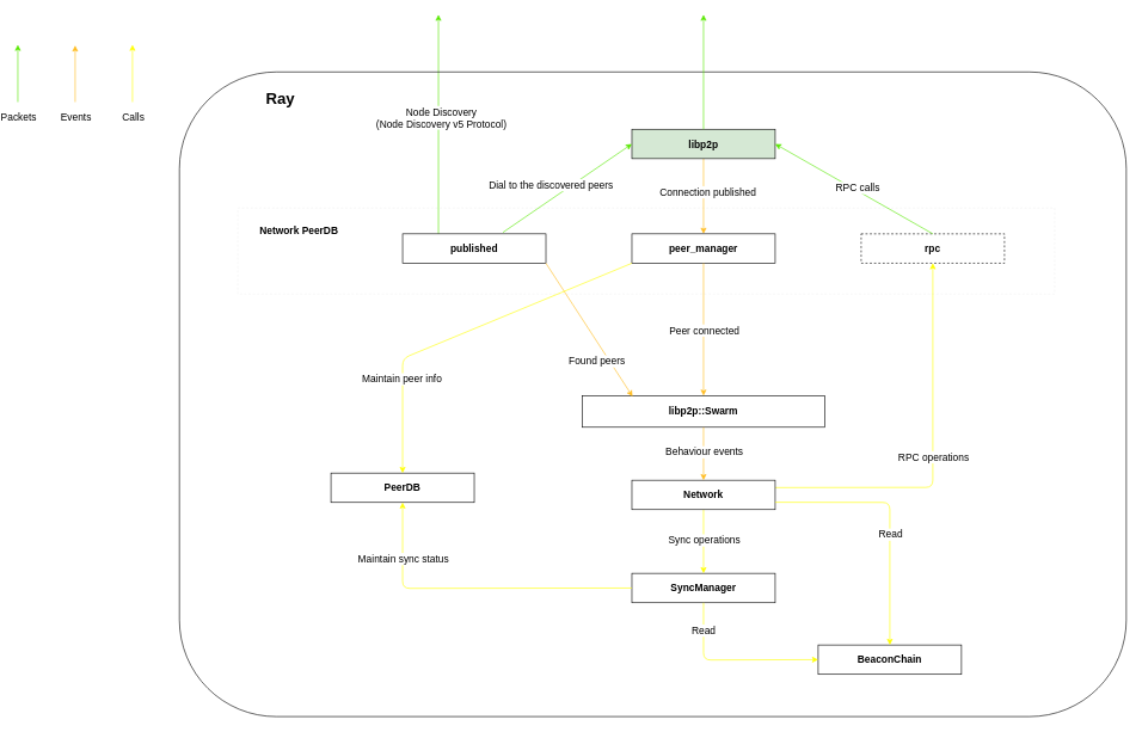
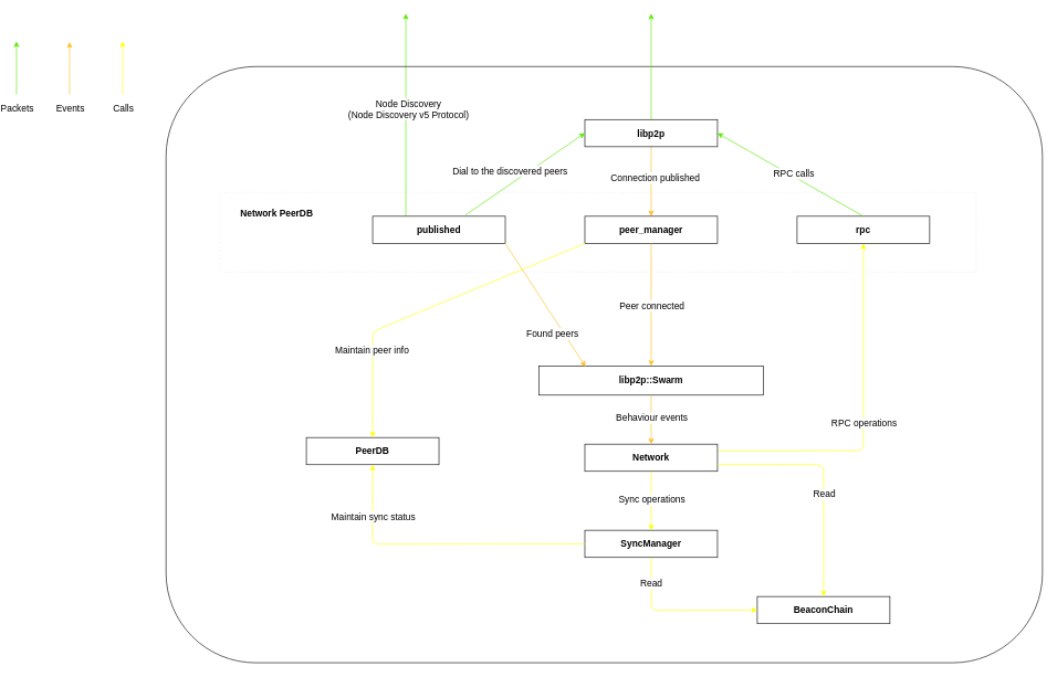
  <mxCell id="0" />
  <mxCell id="1" parent="0" />
  <mxCell id="2" value="" style="rounded=0;whiteSpace=wrap;html=1;fontSize=14;dashed=1;strokeColor=#F0F0F0;" parent="1" vertex="1"><mxGeometry x="327" y="290" width="1140" height="120" as="geometry" /></mxCell>
  <mxCell id="3" value="" style="endArrow=classic;html=1;fontSize=18;fillColor=#60a917;strokeColor=#58E800;exitX=0.25;exitY=0;exitDx=0;exitDy=0;" parent="1" source="10" edge="1"><mxGeometry x="-680" y="-450" width="50" height="50" as="geometry"><mxPoint x="477" y="110" as="sourcePoint" /><mxPoint x="607" y="20" as="targetPoint" /></mxGeometry></mxCell>
  <mxCell id="4" value="Node Discovery&lt;br&gt;(Node Discovery v5 Protocol)" style="edgeLabel;html=1;align=center;verticalAlign=middle;resizable=0;points=[];fontSize=14;" parent="3" vertex="1" connectable="0"><mxGeometry relative="1" as="geometry"><mxPoint x="3" y="-10" as="offset" /></mxGeometry></mxCell>
  <mxCell id="5" value="" style="endArrow=classic;html=1;fontSize=18;fillColor=#e3c800;strokeColor=#FFBC21;" parent="1" edge="1"><mxGeometry x="-1067" y="-1007" width="50" height="50" as="geometry"><mxPoint x="100" y="142" as="sourcePoint" /><mxPoint x="100" y="63" as="targetPoint" /></mxGeometry></mxCell>
  <mxCell id="6" value="Events" style="edgeLabel;html=1;align=center;verticalAlign=middle;resizable=0;points=[];fontSize=14;" parent="5" vertex="1" connectable="0"><mxGeometry relative="1" as="geometry"><mxPoint y="60" as="offset" /></mxGeometry></mxCell>
  <mxCell id="7" value="" style="endArrow=classic;html=1;fontSize=18;fillColor=#e3c800;strokeColor=#FFBC21;exitX=0.5;exitY=1;exitDx=0;exitDy=0;entryX=0.5;entryY=0;entryDx=0;entryDy=0;" parent="1" source="14" target="11" edge="1"><mxGeometry x="-135" y="-650" width="50" height="50" as="geometry"><mxPoint x="1002" y="250" as="sourcePoint" /><mxPoint x="1362" y="250" as="targetPoint" /></mxGeometry></mxCell>
  <mxCell id="8" value="Connection published" style="edgeLabel;html=1;align=center;verticalAlign=middle;resizable=0;points=[];fontSize=14;" parent="7" vertex="1" connectable="0"><mxGeometry relative="1" as="geometry"><mxPoint x="5" y="-7" as="offset" /></mxGeometry></mxCell>
  <mxCell id="9" value="&lt;span style=&quot;font-size: 12px&quot;&gt;&lt;br&gt;&lt;/span&gt;" style="rounded=1;whiteSpace=wrap;html=1;fontSize=14;fillColor=none;" parent="1" vertex="1"><mxGeometry x="245.5" y="100" width="1321.5" height="900" as="geometry" /></mxCell>
  <mxCell id="10" value="published" style="rounded=0;whiteSpace=wrap;html=1;fontSize=14;fontStyle=1" parent="1" vertex="1"><mxGeometry x="557" y="326" width="200" height="41" as="geometry" /></mxCell>
  <mxCell id="11" value="peer_manager" style="rounded=0;whiteSpace=wrap;html=1;fontSize=14;fontStyle=1" parent="1" vertex="1"><mxGeometry y="326" width="200" height="41" as="geometry" x="877" /></mxCell>
- <mxCell id="12" value="rpc" style="rounded=0;whiteSpace=wrap;html=1;fontSize=14;fontStyle=1;dashed=1;" parent="1" vertex="1"><mxGeometry x="1197" y="326" width="200" height="41" as="geometry" /></mxCell>
+ <mxCell id="12" value="rpc" style="rounded=0;whiteSpace=wrap;html=1;fontSize=14;fontStyle=1" parent="1" vertex="1"><mxGeometry x="1197" y="326" width="200" height="41" as="geometry" /></mxCell>
  <mxCell id="13" value="BeaconChain" style="rounded=0;whiteSpace=wrap;html=1;fontSize=14;fontStyle=1" parent="1" vertex="1"><mxGeometry x="1137" y="900" width="200" height="41" as="geometry" /></mxCell>
- <mxCell id="14" value="libp2p" style="rounded=0;whiteSpace=wrap;html=1;fontSize=14;fontStyle=1;fillColor=#d5e8d4;" parent="1" vertex="1"><mxGeometry y="180" width="200" height="41" as="geometry" x="877" /></mxCell>
+ <mxCell id="14" value="libp2p" style="rounded=0;whiteSpace=wrap;html=1;fontSize=14;fontStyle=1" parent="1" vertex="1"><mxGeometry y="180" width="200" height="41" as="geometry" x="877" /></mxCell>
  <mxCell id="15" value="" style="endArrow=classic;html=1;fontSize=18;fillColor=#60a917;strokeColor=#58E800;exitX=0.7;exitY=-0.049;exitDx=0;exitDy=0;entryX=0;entryY=0.5;entryDx=0;entryDy=0;exitPerimeter=0;" parent="1" source="10" target="14" edge="1"><mxGeometry x="-470" y="-510" width="50" height="50" as="geometry"><mxPoint x="817" y="240" as="sourcePoint" /><mxPoint x="817" y="-40" as="targetPoint" /></mxGeometry></mxCell>
  <mxCell id="16" value="Dial to the discovered peers" style="edgeLabel;html=1;align=center;verticalAlign=middle;resizable=0;points=[];fontSize=14;" parent="15" vertex="1" connectable="0"><mxGeometry relative="1" as="geometry"><mxPoint x="-23" y="-5" as="offset" /></mxGeometry></mxCell>
  <mxCell id="17" value="" style="endArrow=classic;html=1;fontSize=18;fillColor=#60a917;strokeColor=#58E800;exitX=0.25;exitY=0;exitDx=0;exitDy=0;" parent="1" edge="1"><mxGeometry x="-1267" y="-608" width="50" height="50" as="geometry"><mxPoint x="20" y="142" as="sourcePoint" /><mxPoint x="20" y="62" as="targetPoint" /></mxGeometry></mxCell>
  <mxCell id="18" value="Packets" style="edgeLabel;html=1;align=center;verticalAlign=middle;resizable=0;points=[];fontSize=14;" parent="17" vertex="1" connectable="0"><mxGeometry relative="1" as="geometry"><mxPoint y="60" as="offset" /></mxGeometry></mxCell>
  <mxCell id="19" value="" style="endArrow=classic;html=1;fontSize=18;fillColor=#e3c800;strokeColor=#FFBC21;exitX=0.5;exitY=1;exitDx=0;exitDy=0;entryX=0.5;entryY=0;entryDx=0;entryDy=0;" parent="1" source="11" target="34" edge="1"><mxGeometry x="-285" y="360" width="50" height="50" as="geometry"><mxPoint x="1222" y="990" as="sourcePoint" /><mxPoint x="977" y="445" as="targetPoint" /></mxGeometry></mxCell>
  <mxCell id="20" value="Peer connected" style="edgeLabel;html=1;align=center;verticalAlign=middle;resizable=0;points=[];fontSize=14;" parent="19" vertex="1" connectable="0"><mxGeometry relative="1" as="geometry"><mxPoint as="offset" /></mxGeometry></mxCell>
  <mxCell id="21" value="" style="endArrow=classic;html=1;fontSize=18;strokeColor=#FFFF00;" parent="1" edge="1"><mxGeometry x="-597" y="-628" width="50" height="50" as="geometry"><mxPoint x="180" y="142" as="sourcePoint" /><mxPoint x="180" y="62" as="targetPoint" /></mxGeometry></mxCell>
  <mxCell id="22" value="Calls" style="edgeLabel;html=1;align=center;verticalAlign=middle;resizable=0;points=[];fontSize=14;" parent="21" vertex="1" connectable="0"><mxGeometry relative="1" as="geometry"><mxPoint y="60" as="offset" /></mxGeometry></mxCell>
  <mxCell id="23" value="" style="endArrow=classic;html=1;fontSize=18;strokeColor=#FFFF00;entryX=0.5;entryY=1;entryDx=0;entryDy=0;exitX=1;exitY=0.25;exitDx=0;exitDy=0;" parent="1" source="35" target="12" edge="1"><mxGeometry x="350" y="-290" width="50" height="50" as="geometry"><mxPoint x="1209" y="425" as="sourcePoint" /><mxPoint x="1127" y="400" as="targetPoint" /><Array as="points"><mxPoint x="1297" y="680" /></Array></mxGeometry></mxCell>
  <mxCell id="24" value="RPC operations" style="edgeLabel;html=1;align=center;verticalAlign=middle;resizable=0;points=[];fontSize=14;" parent="23" vertex="1" connectable="0"><mxGeometry relative="1" as="geometry"><mxPoint y="4" as="offset" /></mxGeometry></mxCell>
  <mxCell id="25" value="" style="endArrow=classic;html=1;fontSize=18;fillColor=#60a917;strokeColor=#58E800;exitX=0.5;exitY=0;exitDx=0;exitDy=0;entryX=1;entryY=0.5;entryDx=0;entryDy=0;" parent="1" source="12" target="14" edge="1"><mxGeometry x="-460" y="-500" width="50" height="50" as="geometry"><mxPoint x="707" y="307.991" as="sourcePoint" /><mxPoint x="887" y="210.5" as="targetPoint" /></mxGeometry></mxCell>
  <mxCell id="26" value="RPC calls" style="edgeLabel;html=1;align=center;verticalAlign=middle;resizable=0;points=[];fontSize=14;" parent="25" vertex="1" connectable="0"><mxGeometry relative="1" as="geometry"><mxPoint x="5" y="-2" as="offset" /></mxGeometry></mxCell>
  <mxCell id="27" value="" style="endArrow=classic;html=1;fontSize=18;fillColor=#60a917;strokeColor=#58E800;exitX=0.5;exitY=0;exitDx=0;exitDy=0;" parent="1" source="14" edge="1"><mxGeometry x="-450" y="-490" width="50" height="50" as="geometry"><mxPoint x="1307" y="310" as="sourcePoint" /><mxPoint x="977" y="20" as="targetPoint" /></mxGeometry></mxCell>
- <mxCell id="28" value="Ray" style="text;html=1;align=center;verticalAlign=middle;resizable=0;points=[];autosize=1;strokeColor=none;fillColor=none;fontSize=22;fontStyle=1" parent="1" vertex="1"><mxGeometry x="360" y="123" width="51" height="30" as="geometry" /></mxCell>
  <mxCell id="29" value="SyncManager" style="rounded=0;whiteSpace=wrap;html=1;fontSize=14;fontStyle=1" parent="1" vertex="1"><mxGeometry y="800" width="200" height="41" as="geometry" x="877" /></mxCell>
  <mxCell id="30" value="" style="endArrow=classic;html=1;fontSize=18;strokeColor=#FFFF00;exitX=0.5;exitY=1;exitDx=0;exitDy=0;" parent="1" source="35" target="29" edge="1"><mxGeometry x="360" y="-29.5" width="50" height="50" as="geometry"><mxPoint x="977" y="751.5" as="sourcePoint" /><mxPoint x="1257" y="601.5" as="targetPoint" /></mxGeometry></mxCell>
  <mxCell id="31" value="Sync operations" style="edgeLabel;html=1;align=center;verticalAlign=middle;resizable=0;points=[];fontSize=14;" parent="30" vertex="1" connectable="0"><mxGeometry relative="1" as="geometry"><mxPoint y="-3" as="offset" /></mxGeometry></mxCell>
  <mxCell id="32" value="" style="endArrow=classic;html=1;fontSize=18;strokeColor=#FFFF00;entryX=0;entryY=0.5;entryDx=0;entryDy=0;exitX=0.5;exitY=1;exitDx=0;exitDy=0;" parent="1" source="29" target="13" edge="1"><mxGeometry x="370" y="-50" width="50" height="50" as="geometry"><mxPoint x="1307" y="571" as="sourcePoint" /><mxPoint x="1307" y="812" as="targetPoint" /><Array as="points"><mxPoint x="977" y="921" /></Array></mxGeometry></mxCell>
  <mxCell id="33" value="Read" style="edgeLabel;html=1;align=center;verticalAlign=middle;resizable=0;points=[];fontSize=14;" parent="32" vertex="1" connectable="0"><mxGeometry relative="1" as="geometry"><mxPoint x="-40" y="-41" as="offset" /></mxGeometry></mxCell>
  <mxCell id="34" value="&lt;b style=&quot;font-size: 12px&quot;&gt;&lt;font style=&quot;font-size: 14px&quot;&gt;libp2p::Swarm&lt;/font&gt;&lt;/b&gt;" style="rounded=0;whiteSpace=wrap;html=1;fontSize=14;fontStyle=1" parent="1" vertex="1"><mxGeometry x="808" y="552" width="338" height="44" as="geometry" /></mxCell>
  <mxCell id="35" value="Network" style="rounded=0;whiteSpace=wrap;html=1;fontSize=14;fontStyle=1" parent="1" vertex="1"><mxGeometry y="670" width="200" height="41" as="geometry" x="877" /></mxCell>
  <mxCell id="36" value="" style="endArrow=classic;html=1;fontSize=18;fillColor=#e3c800;strokeColor=#FFBC21;exitX=0.5;exitY=1;exitDx=0;exitDy=0;entryX=0.5;entryY=0;entryDx=0;entryDy=0;" parent="1" source="34" target="35" edge="1"><mxGeometry x="-256" y="621.5" width="50" height="50" as="geometry"><mxPoint x="1006" y="602.5" as="sourcePoint" /><mxPoint x="1006" y="706.5" as="targetPoint" /></mxGeometry></mxCell>
  <mxCell id="37" value="Behaviour events" style="edgeLabel;html=1;align=center;verticalAlign=middle;resizable=0;points=[];fontSize=14;" parent="36" vertex="1" connectable="0"><mxGeometry relative="1" as="geometry"><mxPoint y="-3" as="offset" /></mxGeometry></mxCell>
  <mxCell id="38" value="Network PeerDB" style="edgeLabel;html=1;align=center;verticalAlign=middle;resizable=0;points=[];fontSize=14;fontStyle=1" parent="1" vertex="1" connectable="0"><mxGeometry x="411" y="320" as="geometry" /></mxCell>
  <mxCell id="39" value="" style="endArrow=classic;html=1;fontSize=18;fillColor=#e3c800;strokeColor=#FFBC21;exitX=1;exitY=1;exitDx=0;exitDy=0;entryX=0.207;entryY=0.023;entryDx=0;entryDy=0;entryPerimeter=0;" parent="1" source="10" edge="1" target="34"><mxGeometry x="-275" y="370" width="50" height="50" as="geometry"><mxPoint x="987" y="351" as="sourcePoint" /><mxPoint x="891" y="471" as="targetPoint" /></mxGeometry></mxCell>
  <mxCell id="40" value="Found peers" style="edgeLabel;html=1;align=center;verticalAlign=middle;resizable=0;points=[];fontSize=14;" parent="39" vertex="1" connectable="0"><mxGeometry relative="1" as="geometry"><mxPoint x="10" y="43" as="offset" /></mxGeometry></mxCell>
  <mxCell id="41" value="PeerDB" style="rounded=0;whiteSpace=wrap;html=1;fontSize=14;fontStyle=1" vertex="1" parent="1"><mxGeometry x="457" y="660" width="200" height="41" as="geometry" /></mxCell>
  <mxCell id="42" value="" style="endArrow=classic;html=1;fontSize=18;strokeColor=#FFFF00;exitX=0;exitY=1;exitDx=0;exitDy=0;entryX=0.5;entryY=0;entryDx=0;entryDy=0;" edge="1" parent="1" source="11" target="41"><mxGeometry x="360" y="-280" width="50" height="50" as="geometry"><mxPoint x="1087" y="696" as="sourcePoint" /><mxPoint x="547" y="470" as="targetPoint" /><Array as="points"><mxPoint x="557" y="500" /></Array></mxGeometry></mxCell>
  <mxCell id="43" value="Maintain peer info" style="edgeLabel;html=1;align=center;verticalAlign=middle;resizable=0;points=[];fontSize=14;" vertex="1" connectable="0" parent="42"><mxGeometry relative="1" as="geometry"><mxPoint x="-88" y="64" as="offset" /></mxGeometry></mxCell>
  <mxCell id="44" value="" style="endArrow=classic;html=1;fontSize=18;strokeColor=#FFFF00;exitX=0;exitY=0.5;exitDx=0;exitDy=0;entryX=0.5;entryY=1;entryDx=0;entryDy=0;" edge="1" parent="1" source="29" target="41"><mxGeometry x="370" y="-270" width="50" height="50" as="geometry"><mxPoint x="887" y="351" as="sourcePoint" /><mxPoint x="567" y="670" as="targetPoint" /><Array as="points"><mxPoint x="557" y="821" /></Array></mxGeometry></mxCell>
  <mxCell id="45" value="Maintain sync status" style="edgeLabel;html=1;align=center;verticalAlign=middle;resizable=0;points=[];fontSize=14;" vertex="1" connectable="0" parent="44"><mxGeometry relative="1" as="geometry"><mxPoint x="-100" y="-41" as="offset" /></mxGeometry></mxCell>
  <mxCell id="46" value="" style="endArrow=classic;html=1;fontSize=18;strokeColor=#FFFF00;entryX=0.5;entryY=0;entryDx=0;entryDy=0;exitX=1;exitY=0.75;exitDx=0;exitDy=0;" edge="1" parent="1" source="35" target="13"><mxGeometry x="380" y="-40" width="50" height="50" as="geometry"><mxPoint x="987" y="851" as="sourcePoint" /><mxPoint x="1117" y="940.5" as="targetPoint" /><Array as="points"><mxPoint x="1237" y="701" /></Array></mxGeometry></mxCell>
  <mxCell id="47" value="Read" style="edgeLabel;html=1;align=center;verticalAlign=middle;resizable=0;points=[];fontSize=14;" vertex="1" connectable="0" parent="46"><mxGeometry relative="1" as="geometry"><mxPoint y="25" as="offset" /></mxGeometry></mxCell>
